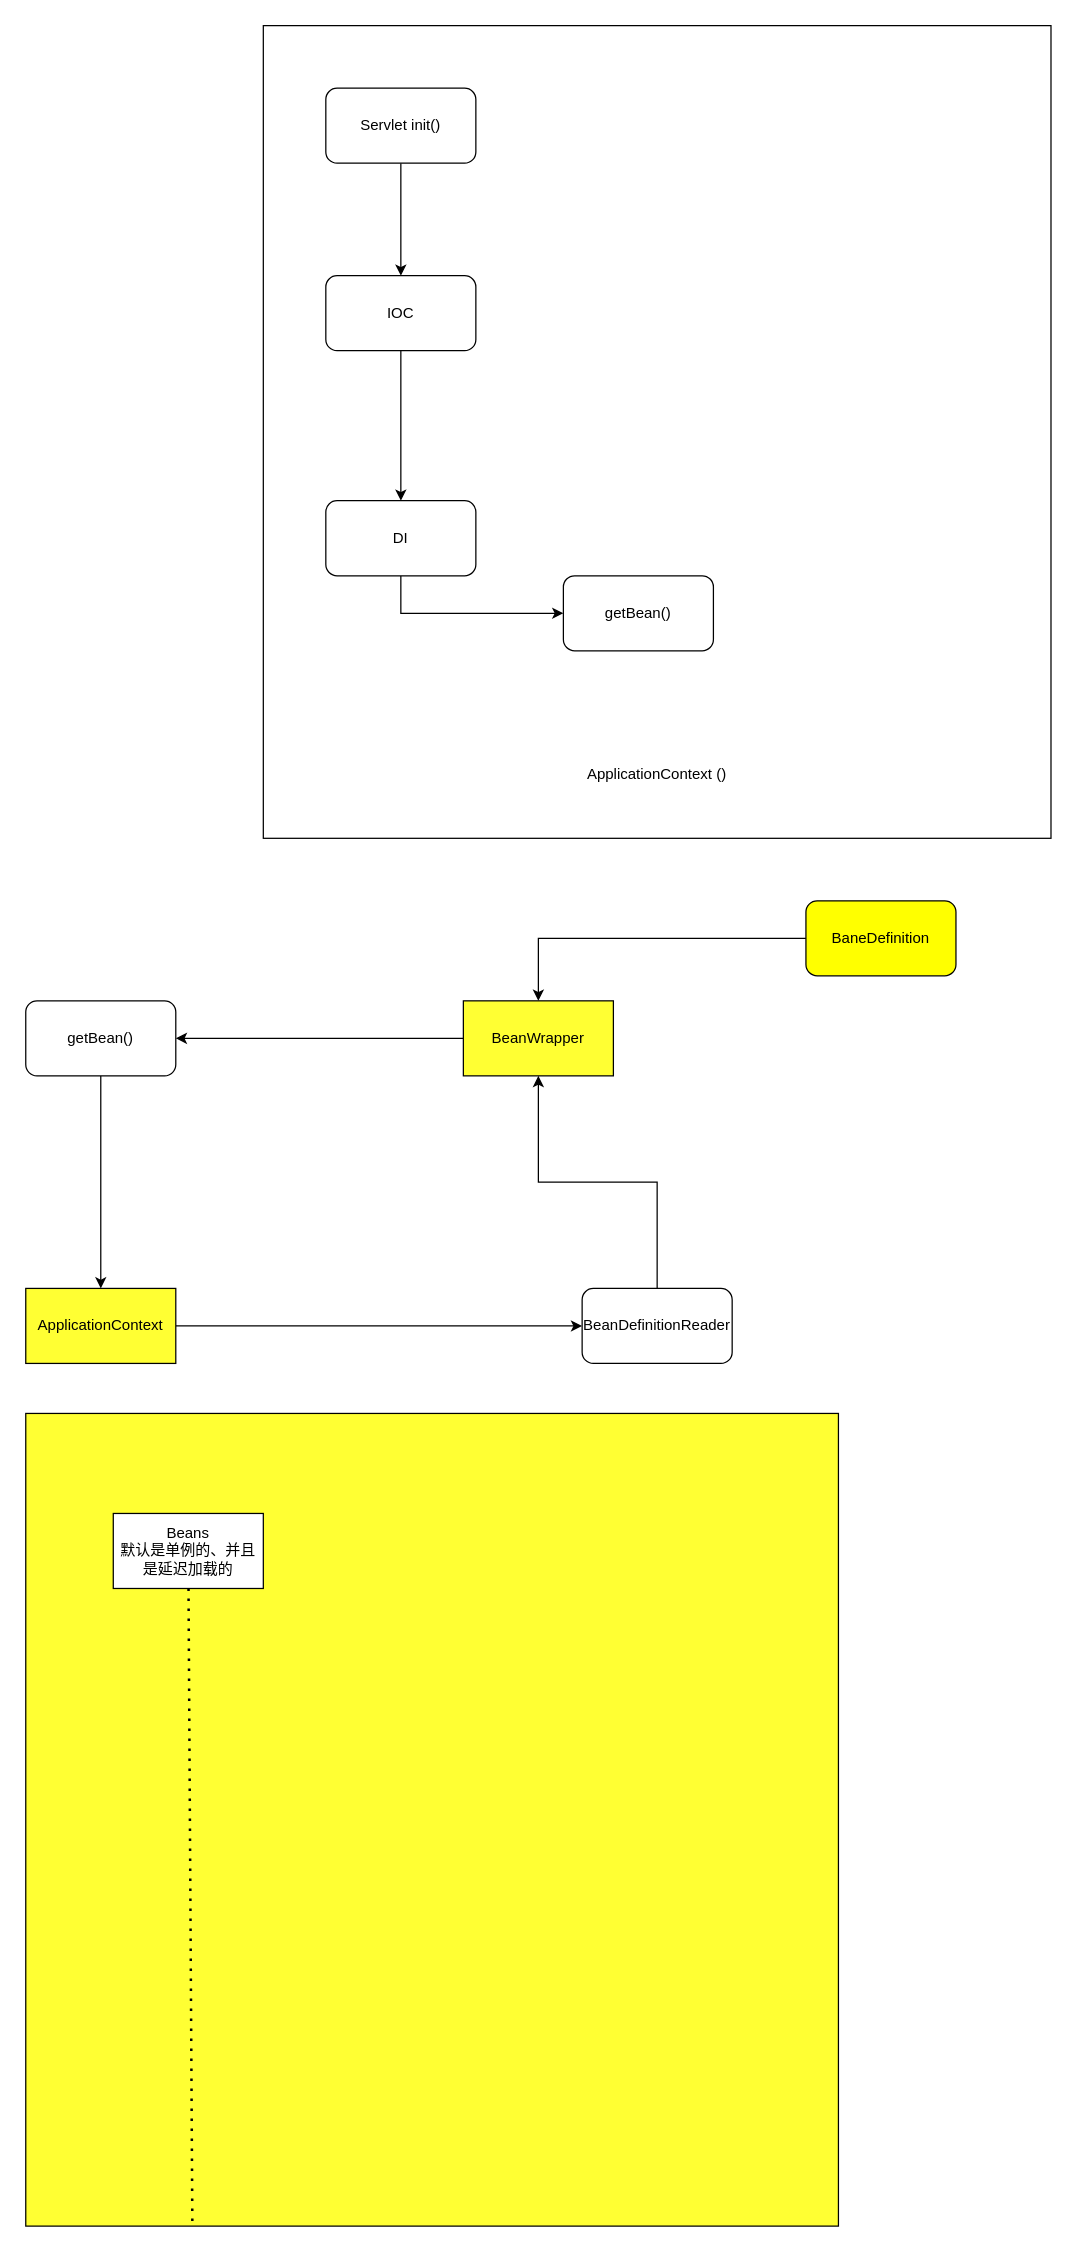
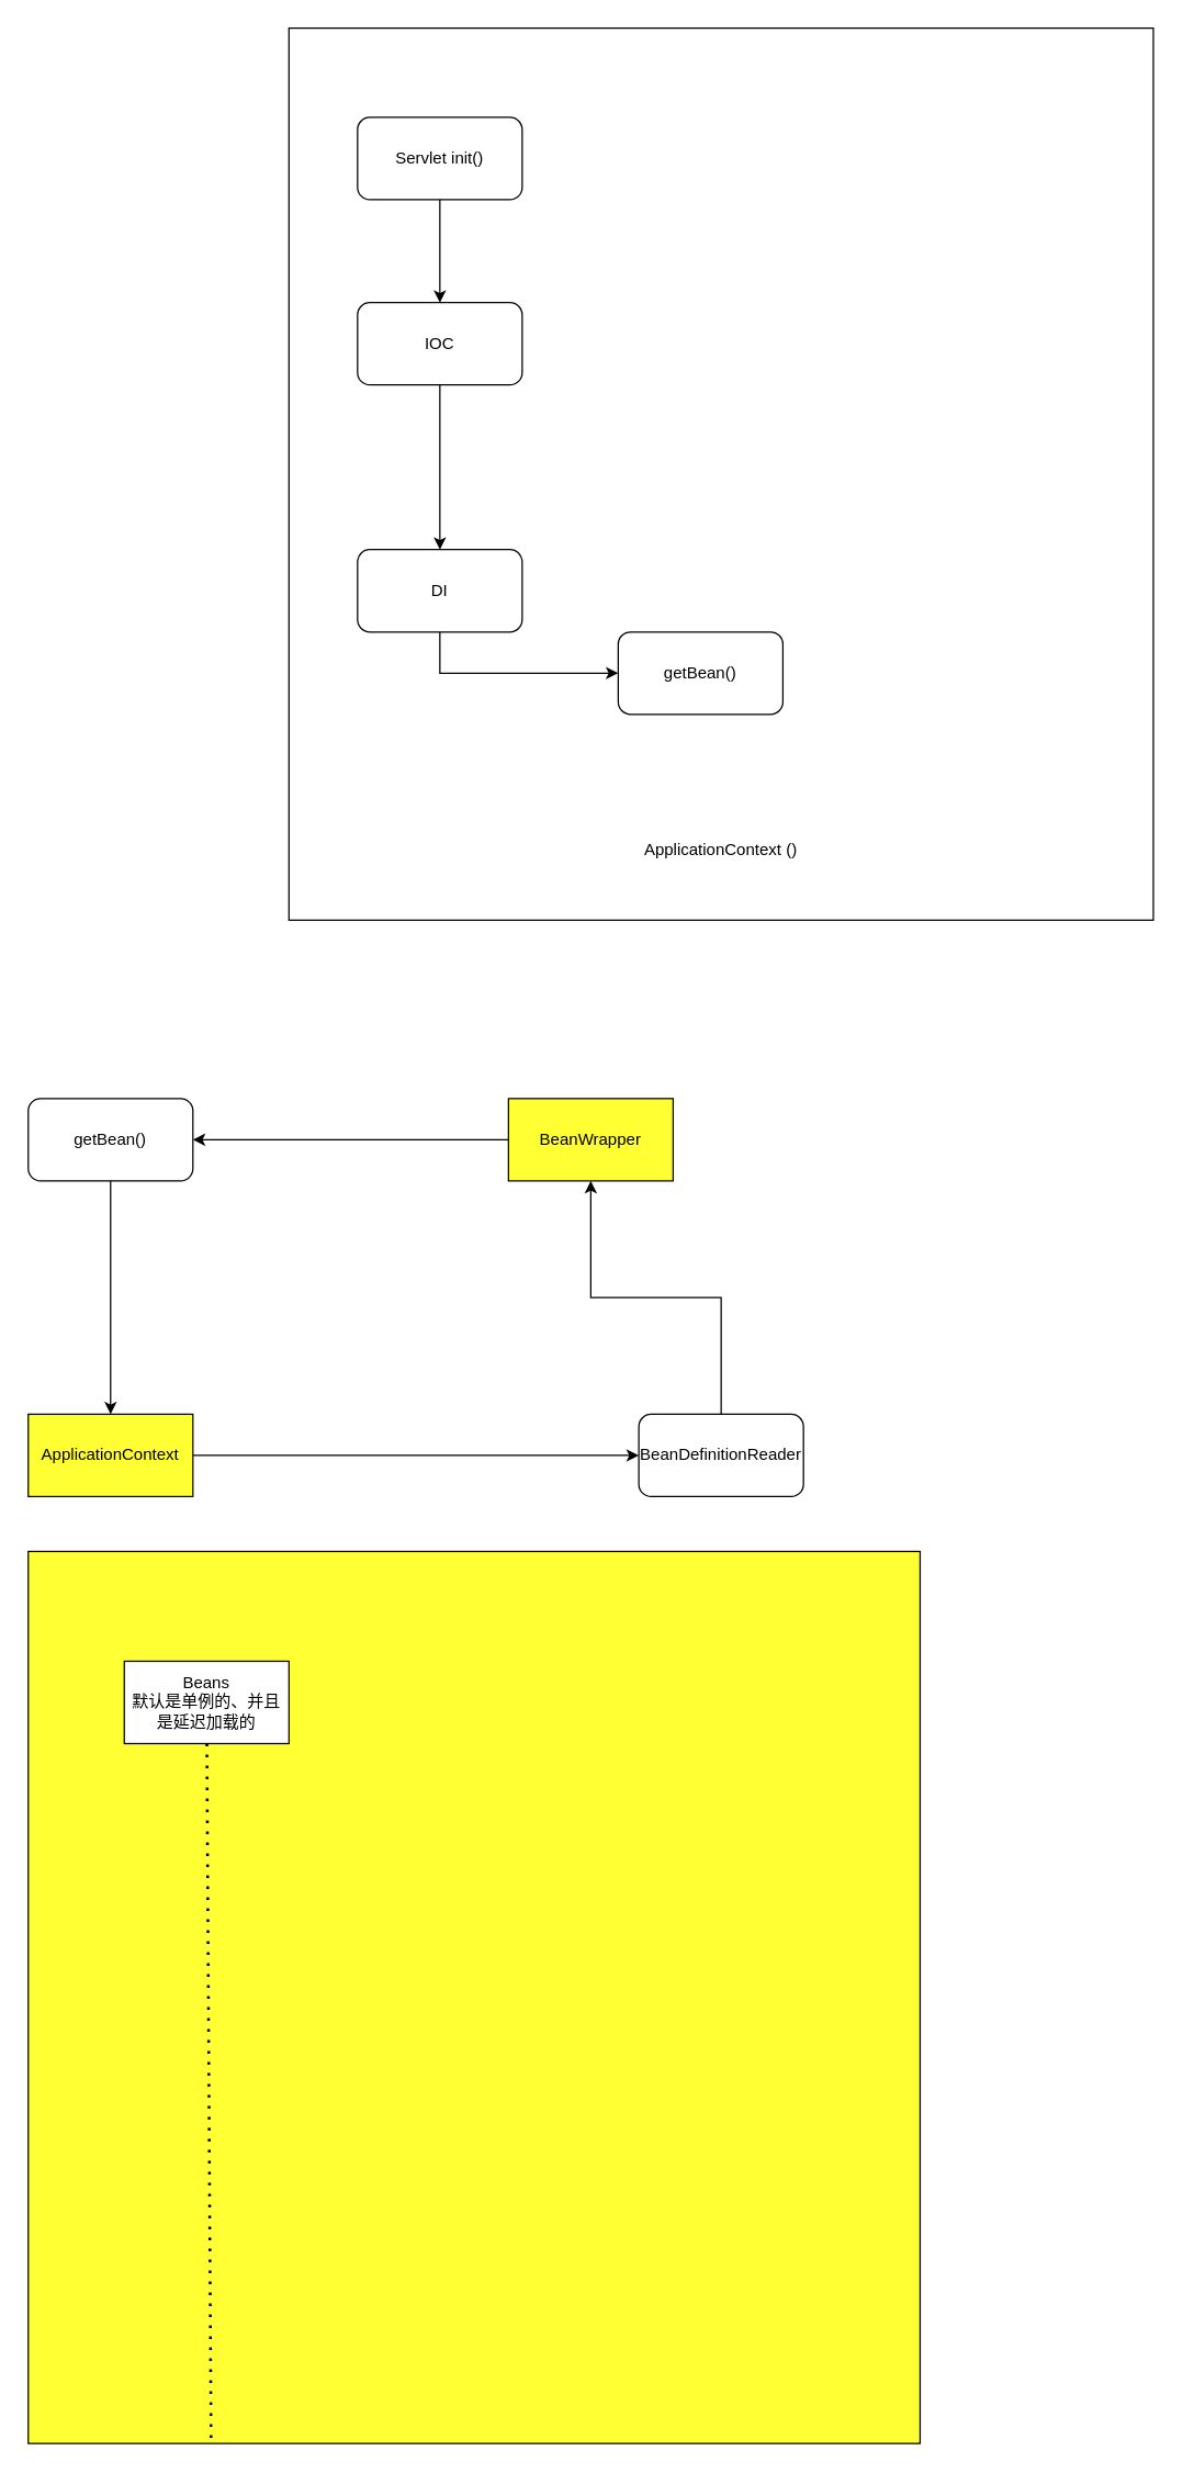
  <mxCell id="0" />
  <mxCell id="1" parent="0" />
  <mxCell id="2" value="&lt;br&gt;&lt;br&gt;&lt;br&gt;&lt;br&gt;&lt;br&gt;&lt;br&gt;&lt;br&gt;&lt;br&gt;&lt;br&gt;&lt;br&gt;&lt;br&gt;&lt;br&gt;&lt;br&gt;&lt;br&gt;&lt;br&gt;&lt;br&gt;&lt;br&gt;&lt;br&gt;&lt;br&gt;&lt;br&gt;&lt;br&gt;&lt;br&gt;&lt;br&gt;&lt;br&gt;&lt;br&gt;&lt;br&gt;&lt;br&gt;&lt;br&gt;&lt;br&gt;&lt;br&gt;&lt;br&gt;&lt;br&gt;&lt;br&gt;&lt;br&gt;&lt;br&gt;&lt;br&gt;&lt;br&gt;&lt;br&gt;ApplicationContext ()" style="rounded=0;whiteSpace=wrap;html=1;" vertex="1" parent="1"><mxGeometry x="210" y="20" width="630" height="650" as="geometry" /></mxCell>
  <mxCell id="3" value="" style="edgeStyle=orthogonalEdgeStyle;rounded=0;orthogonalLoop=1;jettySize=auto;html=1;" edge="1" parent="1" source="4" target="6"><mxGeometry relative="1" as="geometry" /></mxCell>
- <mxCell id="4" value="Servlet init()" style="rounded=1;whiteSpace=wrap;html=1;" vertex="1" parent="1"><mxGeometry x="260" y="70" width="120" height="60" as="geometry" /></mxCell>
+ <mxCell id="4" value="Servlet init()" style="rounded=1;whiteSpace=wrap;html=1;" vertex="1" parent="1"><mxGeometry x="260" y="85" width="120" height="60" as="geometry" /></mxCell>
  <mxCell id="5" style="edgeStyle=orthogonalEdgeStyle;rounded=0;orthogonalLoop=1;jettySize=auto;html=1;" edge="1" parent="1" source="6" target="8"><mxGeometry relative="1" as="geometry" /></mxCell>
  <mxCell id="6" value="IOC" style="rounded=1;whiteSpace=wrap;html=1;" vertex="1" parent="1"><mxGeometry x="260" y="220" width="120" height="60" as="geometry" /></mxCell>
  <mxCell id="7" style="edgeStyle=orthogonalEdgeStyle;rounded=0;orthogonalLoop=1;jettySize=auto;html=1;exitX=0.5;exitY=1;exitDx=0;exitDy=0;" edge="1" parent="1" source="8" target="9"><mxGeometry relative="1" as="geometry" /></mxCell>
  <mxCell id="8" value="DI" style="rounded=1;whiteSpace=wrap;html=1;" vertex="1" parent="1"><mxGeometry x="260" y="400" width="120" height="60" as="geometry" /></mxCell>
  <mxCell id="9" value="getBean()" style="rounded=1;whiteSpace=wrap;html=1;" vertex="1" parent="1"><mxGeometry x="450" y="460" width="120" height="60" as="geometry" /></mxCell>
  <mxCell id="10" style="edgeStyle=orthogonalEdgeStyle;rounded=0;orthogonalLoop=1;jettySize=auto;html=1;" edge="1" parent="1" source="11" target="19"><mxGeometry relative="1" as="geometry" /></mxCell>
  <mxCell id="11" value="getBean()" style="rounded=1;whiteSpace=wrap;html=1;" vertex="1" parent="1"><mxGeometry x="20" y="800" width="120" height="60" as="geometry" /></mxCell>
- <mxCell id="12" style="edgeStyle=orthogonalEdgeStyle;rounded=0;orthogonalLoop=1;jettySize=auto;html=1;exitX=0;exitY=0.5;exitDx=0;exitDy=0;" edge="1" parent="1" source="13" target="17"><mxGeometry relative="1" as="geometry" /></mxCell>
- <mxCell id="13" value="BaneDefinition" style="rounded=1;whiteSpace=wrap;html=1;fillColor=#FFFF00;" vertex="1" parent="1"><mxGeometry x="644" y="720" width="120" height="60" as="geometry" /></mxCell>
  <mxCell id="14" style="edgeStyle=orthogonalEdgeStyle;rounded=0;orthogonalLoop=1;jettySize=auto;html=1;" edge="1" parent="1" source="15" target="17"><mxGeometry relative="1" as="geometry" /></mxCell>
  <mxCell id="15" value="BeanDefinitionReader" style="rounded=1;whiteSpace=wrap;html=1;" vertex="1" parent="1"><mxGeometry x="465" y="1030" width="120" height="60" as="geometry" /></mxCell>
  <mxCell id="16" style="edgeStyle=orthogonalEdgeStyle;rounded=0;orthogonalLoop=1;jettySize=auto;html=1;exitX=0;exitY=0.5;exitDx=0;exitDy=0;entryX=1;entryY=0.5;entryDx=0;entryDy=0;" edge="1" parent="1" source="17" target="11"><mxGeometry relative="1" as="geometry" /></mxCell>
  <mxCell id="17" value="BeanWrapper" style="rounded=0;whiteSpace=wrap;html=1;fillColor=#FFFF33;" vertex="1" parent="1"><mxGeometry x="370" y="800" width="120" height="60" as="geometry" /></mxCell>
  <mxCell id="18" style="edgeStyle=orthogonalEdgeStyle;rounded=0;orthogonalLoop=1;jettySize=auto;html=1;entryX=0;entryY=0.5;entryDx=0;entryDy=0;" edge="1" parent="1" source="19" target="15"><mxGeometry relative="1" as="geometry" /></mxCell>
  <mxCell id="19" value="ApplicationContext" style="rounded=0;whiteSpace=wrap;html=1;fillColor=#FFFF33;" vertex="1" parent="1"><mxGeometry x="20" y="1030" width="120" height="60" as="geometry" /></mxCell>
  <mxCell id="20" value="" style="whiteSpace=wrap;html=1;aspect=fixed;fillColor=#FFFF33;" vertex="1" parent="1"><mxGeometry x="20" y="1130" width="650" height="650" as="geometry" /></mxCell>
  <mxCell id="21" value="Beans&lt;br&gt;默认是单例的、并且是延迟加载的" style="rounded=0;whiteSpace=wrap;html=1;fillColor=#FFFFFF;" vertex="1" parent="1"><mxGeometry y="1210" width="120" height="60" as="geometry" x="90" /></mxCell>
  <mxCell id="22" value="" style="endArrow=none;dashed=1;html=1;dashPattern=1 3;strokeWidth=2;rounded=0;entryX=0.205;entryY=1.002;entryDx=0;entryDy=0;entryPerimeter=0;" edge="1" parent="1" source="21" target="20"><mxGeometry width="50" height="50" relative="1" as="geometry"><mxPoint x="490" y="1480" as="sourcePoint" /><mxPoint x="540" y="1430" as="targetPoint" /></mxGeometry></mxCell>
